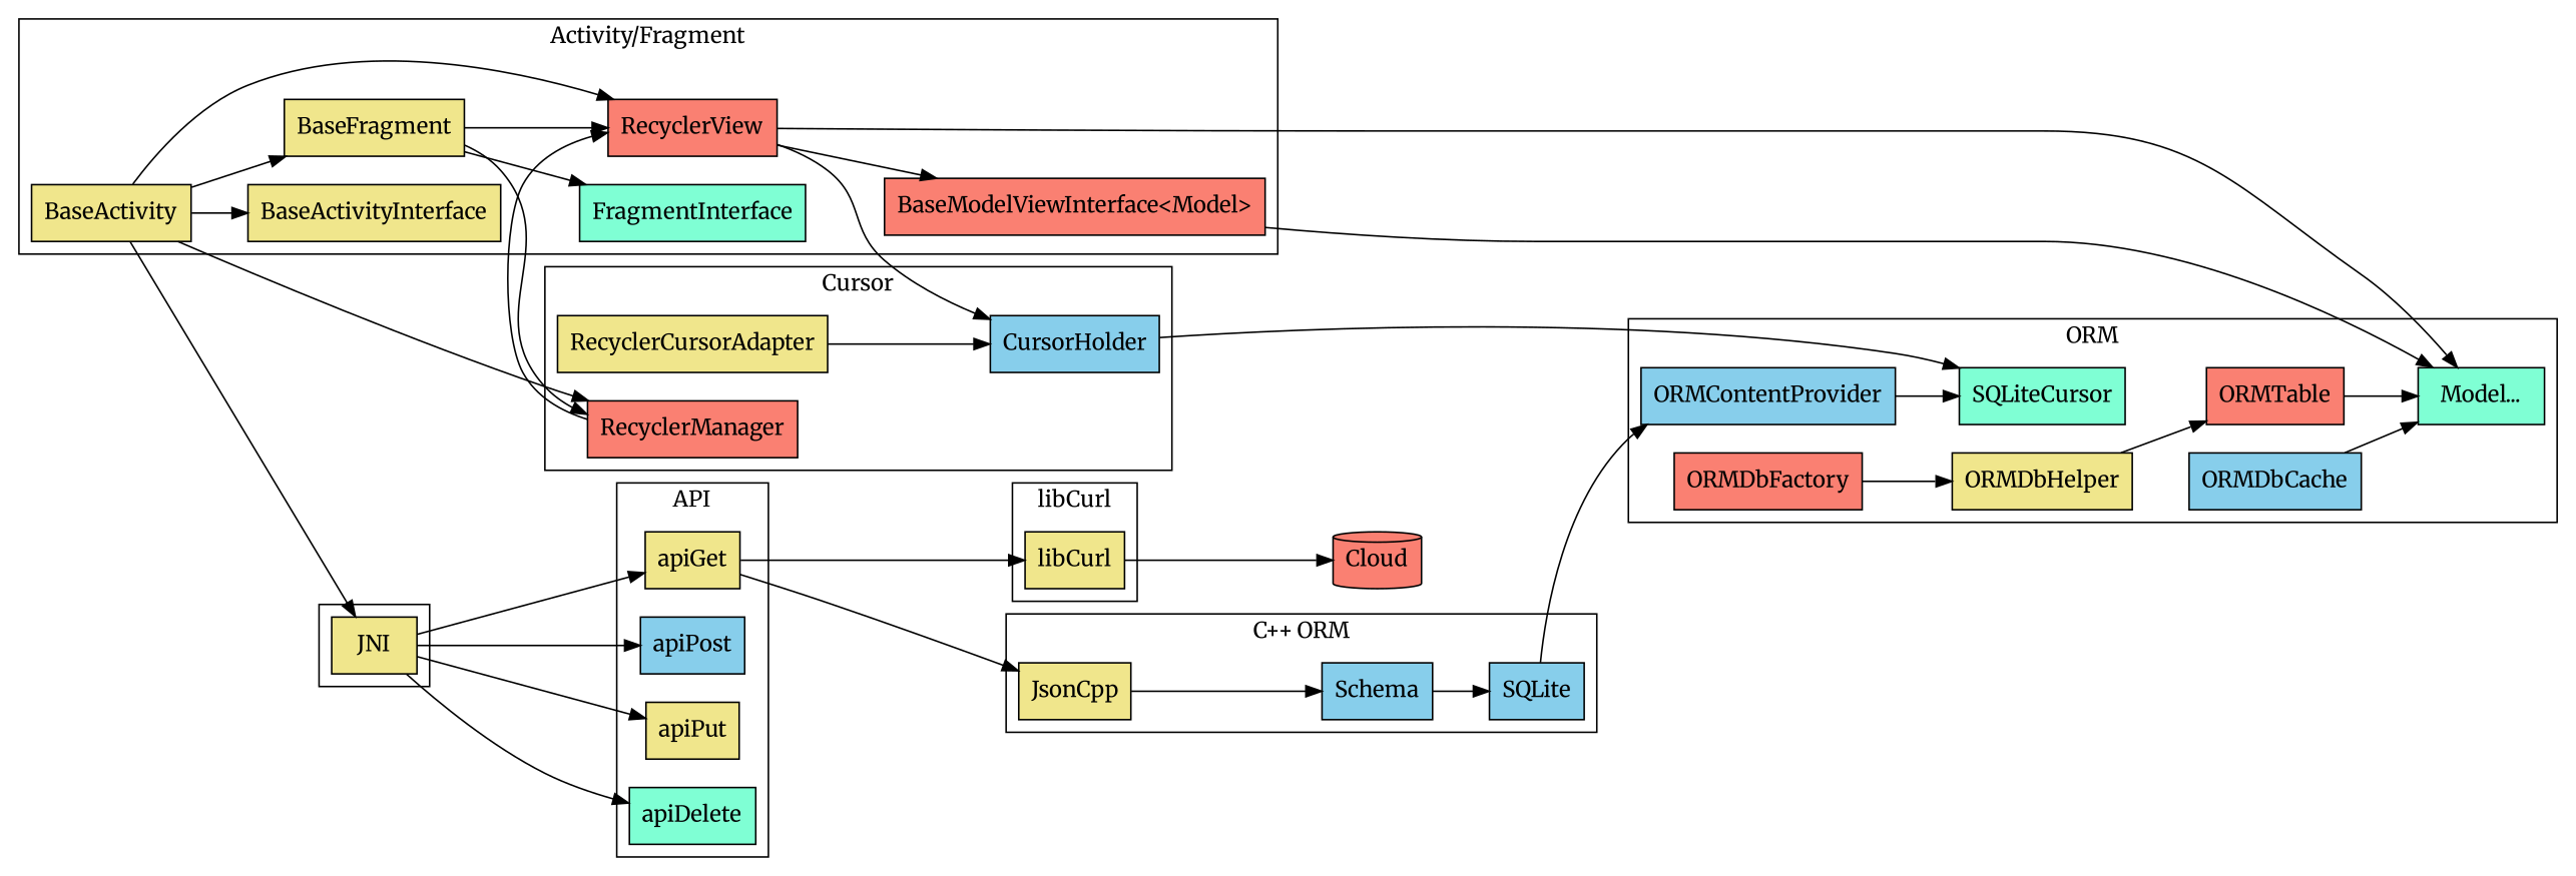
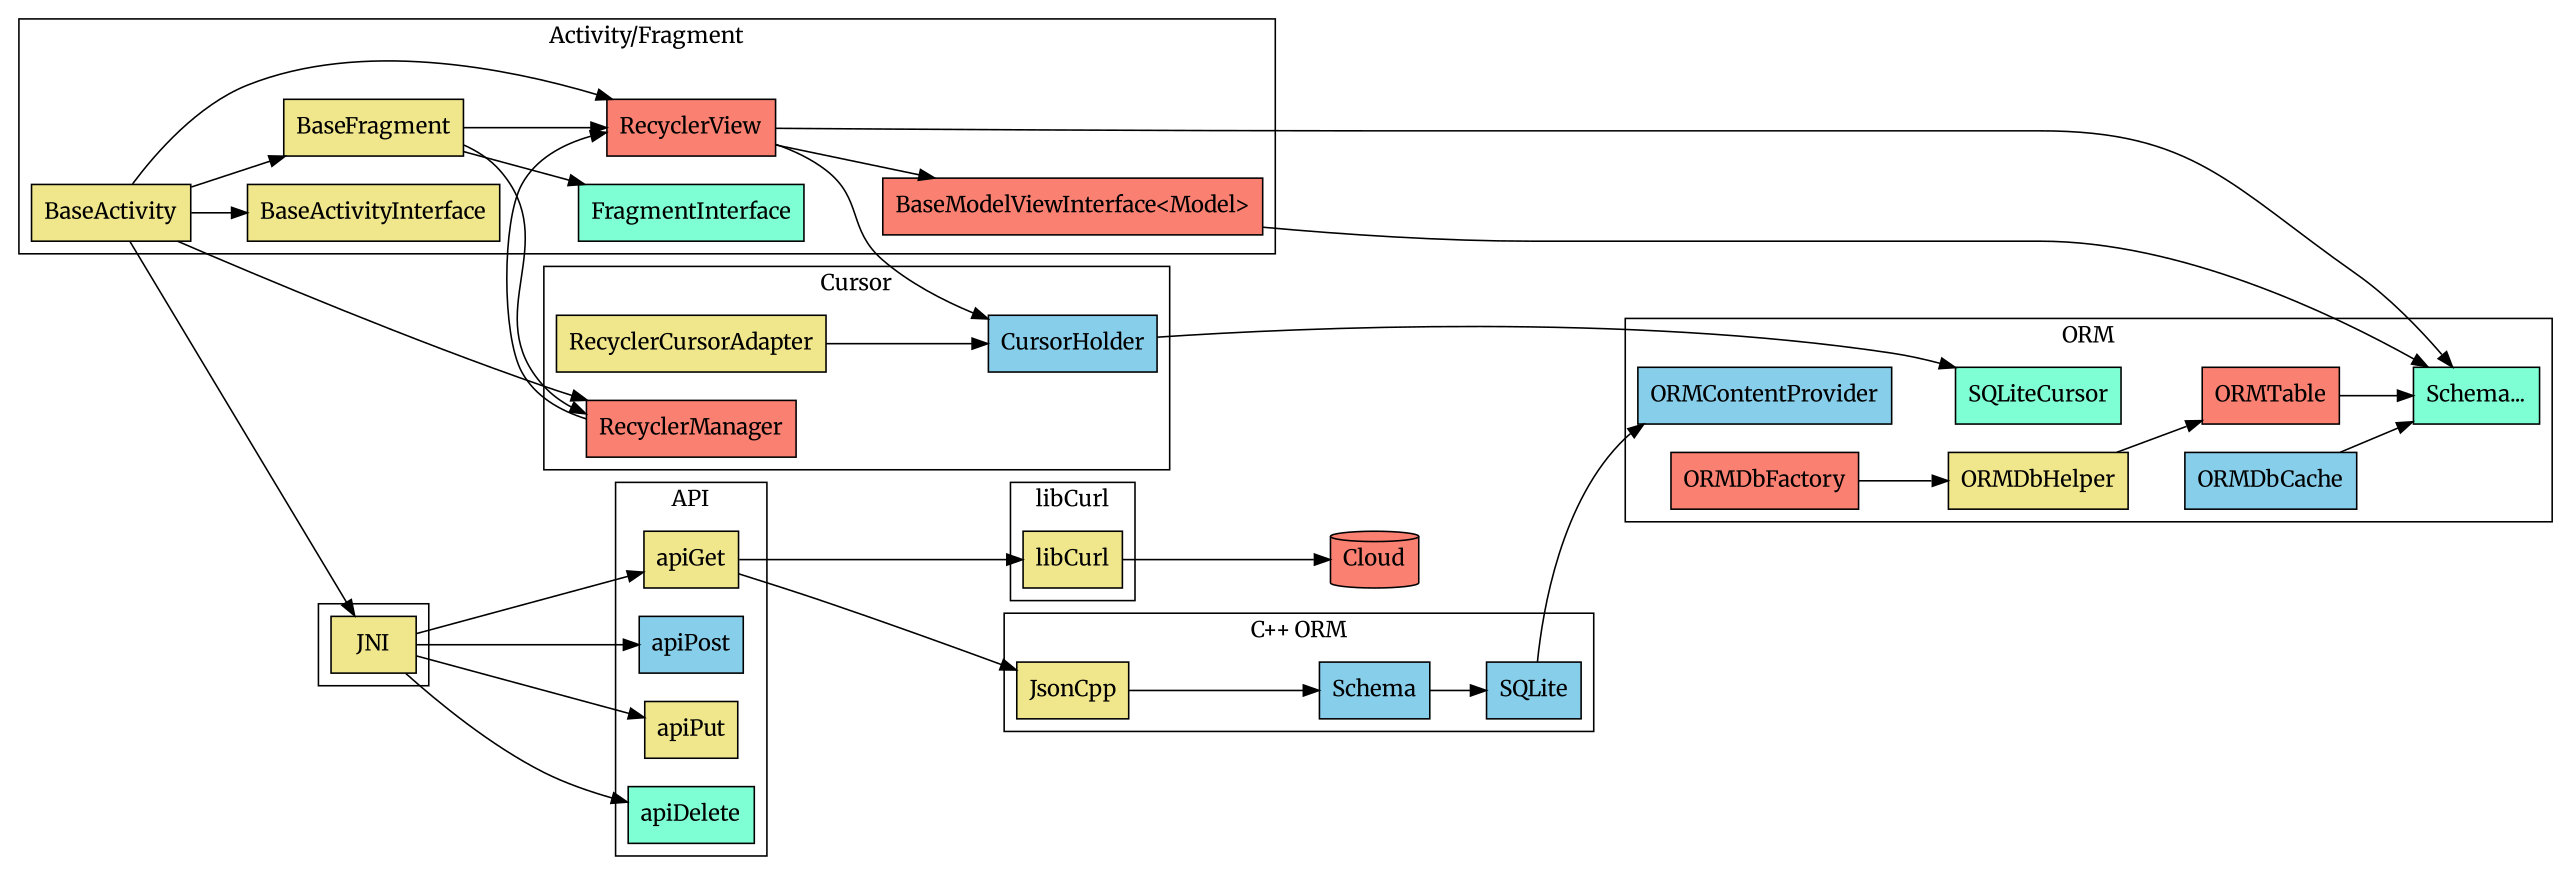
  digraph {
    compound=true
    fontname=Merriweather
    rankdir=LR
    node [fillcolor=khaki fontname=Merriweather shape=mrecord style=filled]
    edge [fontname=Merriweather]
    CursorHolder [fillcolor=skyblue]
    RecyclerCursorAdapter
    RecyclerManager [fillcolor=salmon]
    BaseActivity
    BaseActivityInterface
    BaseFragment
    FragmentInterface [fillcolor=aquamarine]
    RecyclerView [fillcolor=salmon]
    n9 [fillcolor=salmon label="BaseModelViewInterface<Model>"]
-   n10 [fillcolor=aquamarine label="Model..."]
+   n10 [fillcolor=aquamarine label="Schema..."]
    ORMContentProvider [fillcolor=skyblue]
    ORMDbFactory [fillcolor=salmon]
    ORMDbCache [fillcolor=skyblue]
    ORMTable [fillcolor=salmon]
    ORMDbHelper
    SQLiteCursor [fillcolor=aquamarine]
    JNI
    apiGet
    apiPost [fillcolor=skyblue]
    apiPut
    apiDelete [fillcolor=aquamarine]
    libCurl
    JsonCpp
    Schema [fillcolor=skyblue]
    SQLite [fillcolor=skyblue]
    Cloud [fillcolor=salmon shape=cylinder]
    subgraph cluster_1 {
      label=Cursor
      CursorHolder
      RecyclerCursorAdapter
      RecyclerManager
    }
    subgraph cluster_2 {
      label="Activity/Fragment"
      BaseActivity
      BaseActivityInterface
      BaseFragment
      FragmentInterface
      RecyclerView
      n9
    }
    subgraph cluster_3 {
      label=ORM
      n10
      ORMContentProvider
      ORMDbFactory
      ORMDbCache
      ORMTable
      ORMDbHelper
      SQLiteCursor
    }
    subgraph cluster_4 {
      JNI
    }
    subgraph cluster_5 {
      label=API
      apiGet
      apiPost
      apiPut
      apiDelete
    }
    subgraph cluster_6 {
      label=libCurl
      libCurl
    }
    subgraph cluster_7 {
      label="C++ ORM"
      JsonCpp
      Schema
      SQLite
    }
    CursorHolder -> SQLiteCursor
    RecyclerCursorAdapter -> CursorHolder
    RecyclerManager -> RecyclerView
    BaseActivity -> RecyclerManager
    BaseActivity -> BaseActivityInterface
    BaseActivity -> BaseFragment
    BaseActivity -> RecyclerView
    BaseActivity -> JNI
    BaseFragment -> RecyclerManager
    BaseFragment -> FragmentInterface
    BaseFragment -> RecyclerView
    RecyclerView -> CursorHolder
    RecyclerView -> n9
    RecyclerView -> n10
    n9 -> n10
-   ORMContentProvider -> SQLiteCursor
    ORMDbFactory -> ORMDbHelper
    ORMDbCache -> n10
    ORMTable -> n10
    ORMDbHelper -> ORMTable
    JNI -> apiGet
    JNI -> apiPost
    JNI -> apiPut
    JNI -> apiDelete
    apiGet -> libCurl
    apiGet -> JsonCpp
    libCurl -> Cloud
    JsonCpp -> Schema
    Schema -> SQLite
    SQLite -> ORMContentProvider
  }
